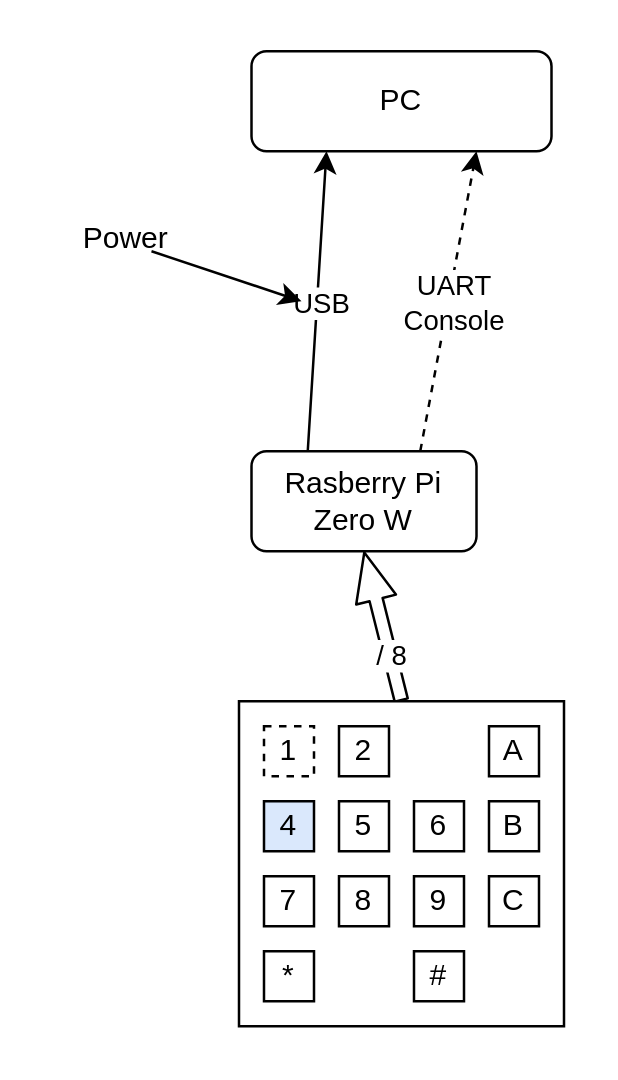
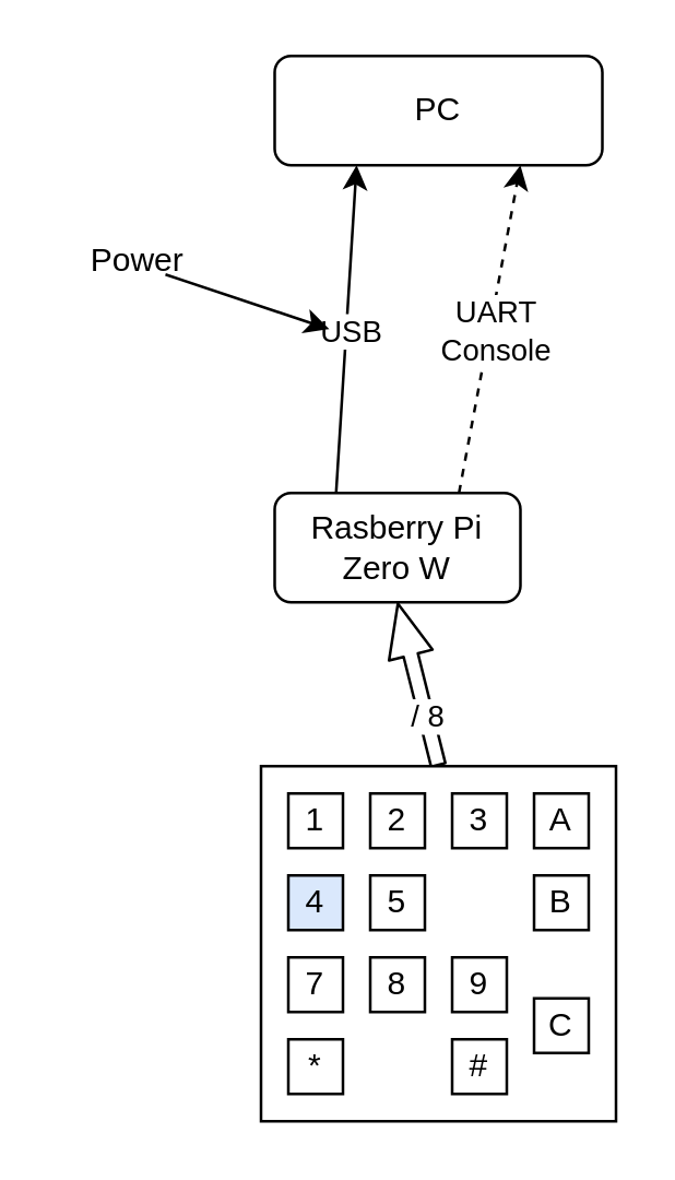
  <mxCell id="0" />
  <mxCell id="1" parent="0" />
  <mxCell id="2" style="edgeStyle=none;html=1;exitX=0.25;exitY=0;exitDx=0;exitDy=0;entryX=0.25;entryY=1;entryDx=0;entryDy=0;" edge="1" parent="1" source="6" target="7"><mxGeometry relative="1" as="geometry" /></mxCell>
  <mxCell id="3" value="USB" style="edgeLabel;html=1;align=center;verticalAlign=middle;resizable=0;points=[];" vertex="1" connectable="0" parent="2"><mxGeometry x="0.129" y="-1" relative="1" as="geometry"><mxPoint y="8" as="offset" /></mxGeometry></mxCell>
  <mxCell id="4" style="edgeStyle=none;html=1;exitX=0.75;exitY=0;exitDx=0;exitDy=0;entryX=0.75;entryY=1;entryDx=0;entryDy=0;dashed=1;" edge="1" parent="1" source="6" target="7"><mxGeometry relative="1" as="geometry" /></mxCell>
  <mxCell id="5" value="UART&lt;br&gt;Console&lt;br&gt;" style="edgeLabel;html=1;align=center;verticalAlign=middle;resizable=0;points=[];" vertex="1" connectable="0" parent="4"><mxGeometry x="0.186" y="-3" relative="1" as="geometry"><mxPoint x="-3" y="11" as="offset" /></mxGeometry></mxCell>
  <mxCell id="6" value="Rasberry Pi Zero W" style="rounded=1;whiteSpace=wrap;html=1;" vertex="1" parent="1"><mxGeometry x="100" y="180" width="90" height="40" as="geometry" /></mxCell>
  <mxCell id="7" value="PC" style="rounded=1;whiteSpace=wrap;html=1;" vertex="1" parent="1"><mxGeometry x="100" y="20" width="120" height="40" as="geometry" /></mxCell>
  <mxCell id="8" value="" style="endArrow=classic;html=1;" edge="1" parent="1"><mxGeometry width="50" height="50" relative="1" as="geometry"><mxPoint x="60" y="100" as="sourcePoint" /><mxPoint x="120" y="120" as="targetPoint" /></mxGeometry></mxCell>
  <mxCell id="9" value="Power&lt;br&gt;" style="text;html=1;strokeColor=none;fillColor=none;align=center;verticalAlign=middle;whiteSpace=wrap;rounded=0;" vertex="1" parent="1"><mxGeometry x="20" y="80" width="60" height="30" as="geometry" /></mxCell>
  <mxCell id="10" value="" style="shape=flexArrow;endArrow=classic;html=1;endWidth=10;endSize=6.14;width=5.385;exitX=0.5;exitY=0;exitDx=0;exitDy=0;entryX=0.5;entryY=1;entryDx=0;entryDy=0;" edge="1" parent="1" source="13" target="6"><mxGeometry width="50" height="50" relative="1" as="geometry"><mxPoint x="160" y="260" as="sourcePoint" /><mxPoint x="160" y="220" as="targetPoint" /></mxGeometry></mxCell>
  <mxCell id="11" value="/ 8" style="edgeLabel;html=1;align=center;verticalAlign=middle;resizable=0;points=[];" vertex="1" connectable="0" parent="10"><mxGeometry x="-0.373" relative="1" as="geometry"><mxPoint as="offset" /></mxGeometry></mxCell>
  <mxCell id="12" value="" style="group" vertex="1" connectable="0" parent="1"><mxGeometry x="95" y="280" width="130" height="130" as="geometry" /></mxCell>
  <mxCell id="13" value="" style="whiteSpace=wrap;html=1;aspect=fixed;" vertex="1" parent="12"><mxGeometry width="130" height="130" as="geometry" /></mxCell>
+ <mxCell id="14" value="3" style="whiteSpace=wrap;html=1;aspect=fixed;" vertex="1" parent="12"><mxGeometry x="70" y="10" width="20" height="20" as="geometry" /></mxCell>
  <mxCell id="15" value="A" style="whiteSpace=wrap;html=1;aspect=fixed;" vertex="1" parent="12"><mxGeometry x="100" y="10" width="20" height="20" as="geometry" /></mxCell>
  <mxCell id="16" value="2" style="whiteSpace=wrap;html=1;aspect=fixed;" vertex="1" parent="12"><mxGeometry x="40" y="10" width="20" height="20" as="geometry" /></mxCell>
- <mxCell id="17" value="1" style="whiteSpace=wrap;html=1;aspect=fixed;dashed=1;" vertex="1" parent="12"><mxGeometry x="10" y="10" width="20" height="20" as="geometry" /></mxCell>
+ <mxCell id="17" value="1" style="whiteSpace=wrap;html=1;aspect=fixed;" vertex="1" parent="12"><mxGeometry x="10" y="10" width="20" height="20" as="geometry" /></mxCell>
  <mxCell id="18" value="B" style="whiteSpace=wrap;html=1;aspect=fixed;" vertex="1" parent="12"><mxGeometry x="100" y="40" width="20" height="20" as="geometry" /></mxCell>
- <mxCell id="19" value="C" style="whiteSpace=wrap;html=1;aspect=fixed;" vertex="1" parent="12"><mxGeometry x="100" y="70" width="20" height="20" as="geometry" /></mxCell>
- <mxCell id="20" value="6" style="whiteSpace=wrap;html=1;aspect=fixed;" vertex="1" parent="12"><mxGeometry x="70" y="40" width="20" height="20" as="geometry" /></mxCell>
+ <mxCell id="19" value="C" style="whiteSpace=wrap;html=1;aspect=fixed;" vertex="1" parent="12"><mxGeometry x="100" y="85" width="20" height="20" as="geometry" /></mxCell>
  <mxCell id="21" value="7" style="whiteSpace=wrap;html=1;aspect=fixed;" vertex="1" parent="12"><mxGeometry x="10" y="70" width="20" height="20" as="geometry" /></mxCell>
  <mxCell id="22" value="#" style="whiteSpace=wrap;html=1;aspect=fixed;" vertex="1" parent="12"><mxGeometry x="70" y="100" width="20" height="20" as="geometry" /></mxCell>
  <mxCell id="23" value="5" style="whiteSpace=wrap;html=1;aspect=fixed;" vertex="1" parent="12"><mxGeometry x="40" y="40" width="20" height="20" as="geometry" /></mxCell>
  <mxCell id="24" value="8" style="whiteSpace=wrap;html=1;aspect=fixed;" vertex="1" parent="12"><mxGeometry x="40" y="70" width="20" height="20" as="geometry" /></mxCell>
  <mxCell id="25" value="4" style="whiteSpace=wrap;html=1;aspect=fixed;fillColor=#dae8fc;" vertex="1" parent="12"><mxGeometry x="10" y="40" width="20" height="20" as="geometry" /></mxCell>
  <mxCell id="26" value="9" style="whiteSpace=wrap;html=1;aspect=fixed;" vertex="1" parent="12"><mxGeometry x="70" y="70" width="20" height="20" as="geometry" /></mxCell>
  <mxCell id="27" value="*" style="whiteSpace=wrap;html=1;aspect=fixed;" vertex="1" parent="12"><mxGeometry x="10" y="100" width="20" height="20" as="geometry" /></mxCell>
